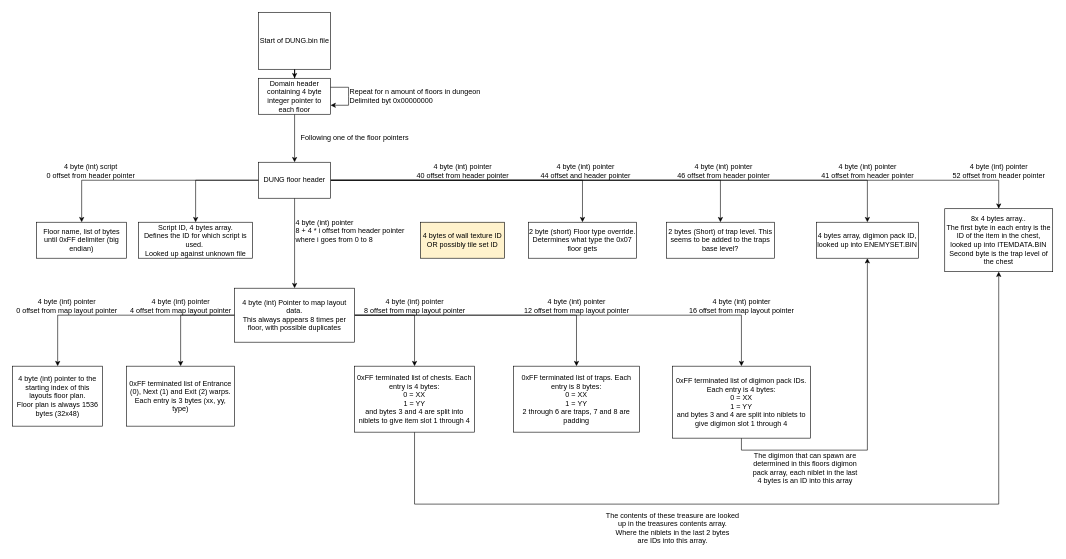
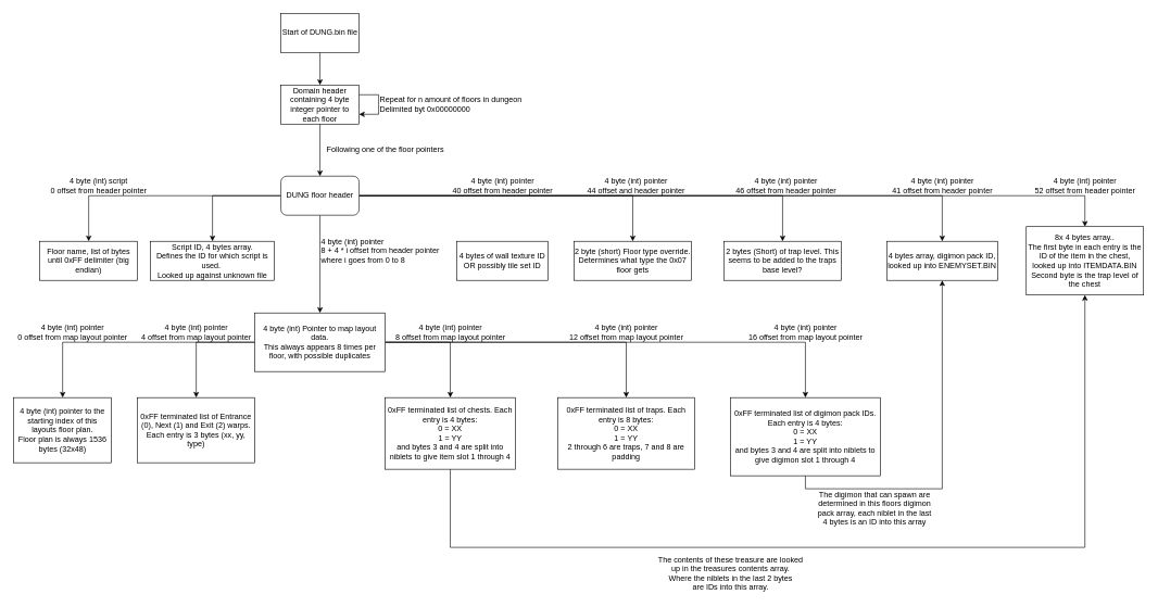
  <mxCell id="0" />
  <mxCell id="1" parent="0" />
  <mxCell id="2" style="edgeStyle=orthogonalEdgeStyle;rounded=0;orthogonalLoop=1;jettySize=auto;html=1;" parent="1" source="3" target="5" edge="1"><mxGeometry relative="1" as="geometry" /></mxCell>
- <mxCell id="3" value="Start of DUNG.bin file" style="rounded=0;whiteSpace=wrap;html=1;" parent="1" vertex="1"><mxGeometry x="430" y="20" width="120" height="95" as="geometry" /></mxCell>
+ <mxCell id="3" value="Start of DUNG.bin file" style="rounded=0;whiteSpace=wrap;html=1;" parent="1" vertex="1"><mxGeometry x="430" y="20" width="120" height="60" as="geometry" /></mxCell>
  <mxCell id="4" style="edgeStyle=orthogonalEdgeStyle;rounded=0;orthogonalLoop=1;jettySize=auto;html=1;exitX=0.5;exitY=1;exitDx=0;exitDy=0;" parent="1" source="5" target="15" edge="1"><mxGeometry relative="1" as="geometry" /></mxCell>
  <mxCell id="5" value="Domain header containing 4 byte integer pointer to each floor" style="rounded=0;whiteSpace=wrap;html=1;" parent="1" vertex="1"><mxGeometry x="430" y="130" width="120" height="60" as="geometry" /></mxCell>
  <mxCell id="6" value="" style="endArrow=classic;html=1;rounded=0;exitX=1;exitY=0.25;exitDx=0;exitDy=0;entryX=1;entryY=0.75;entryDx=0;entryDy=0;" parent="1" source="5" target="5" edge="1"><mxGeometry width="50" height="50" relative="1" as="geometry"><mxPoint x="490" y="350" as="sourcePoint" /><mxPoint x="600" y="190" as="targetPoint" /><Array as="points"><mxPoint x="580" y="145" /><mxPoint x="580" y="160" /><mxPoint x="580" y="175" /></Array></mxGeometry></mxCell>
  <mxCell id="7" value="Repeat for n amount of floors in dungeon&lt;br&gt;Delimited byt 0x00000000" style="text;html=1;align=left;verticalAlign=middle;resizable=0;points=[];autosize=1;strokeColor=none;fillColor=none;" parent="1" vertex="1"><mxGeometry x="580" y="145" width="230" height="30" as="geometry" /></mxCell>
  <mxCell id="8" style="edgeStyle=orthogonalEdgeStyle;rounded=0;orthogonalLoop=1;jettySize=auto;html=1;" parent="1" source="15" target="17" edge="1"><mxGeometry relative="1" as="geometry" /></mxCell>
  <mxCell id="9" style="edgeStyle=orthogonalEdgeStyle;rounded=0;orthogonalLoop=1;jettySize=auto;html=1;exitX=0;exitY=0.5;exitDx=0;exitDy=0;" parent="1" source="15" target="19" edge="1"><mxGeometry relative="1" as="geometry" /></mxCell>
  <mxCell id="10" style="edgeStyle=orthogonalEdgeStyle;rounded=0;orthogonalLoop=1;jettySize=auto;html=1;entryX=0.5;entryY=0;entryDx=0;entryDy=0;" parent="1" source="15" target="25" edge="1"><mxGeometry relative="1" as="geometry" /></mxCell>
  <mxCell id="11" style="edgeStyle=orthogonalEdgeStyle;rounded=0;orthogonalLoop=1;jettySize=auto;html=1;" parent="1" source="15" target="29" edge="1"><mxGeometry relative="1" as="geometry" /></mxCell>
  <mxCell id="12" style="edgeStyle=orthogonalEdgeStyle;rounded=0;orthogonalLoop=1;jettySize=auto;html=1;exitX=1;exitY=0.5;exitDx=0;exitDy=0;" parent="1" source="15" target="31" edge="1"><mxGeometry relative="1" as="geometry" /></mxCell>
  <mxCell id="13" style="edgeStyle=orthogonalEdgeStyle;rounded=0;orthogonalLoop=1;jettySize=auto;html=1;" parent="1" source="15" target="33" edge="1"><mxGeometry relative="1" as="geometry" /></mxCell>
  <mxCell id="14" style="edgeStyle=orthogonalEdgeStyle;rounded=0;orthogonalLoop=1;jettySize=auto;html=1;" parent="1" source="15" target="35" edge="1"><mxGeometry relative="1" as="geometry" /></mxCell>
- <mxCell id="15" value="DUNG floor header" style="rounded=0;whiteSpace=wrap;html=1;" parent="1" vertex="1"><mxGeometry x="430" y="270" width="120" height="60" as="geometry" /></mxCell>
+ <mxCell id="15" value="DUNG floor header" style="whiteSpace=wrap;html=1;rounded=1;" parent="1" vertex="1"><mxGeometry x="430" y="270" width="120" height="60" as="geometry" /></mxCell>
  <mxCell id="16" value="Following one of the floor pointers" style="text;html=1;align=center;verticalAlign=middle;resizable=0;points=[];autosize=1;strokeColor=none;fillColor=none;" parent="1" vertex="1"><mxGeometry x="490" y="220" width="200" height="20" as="geometry" /></mxCell>
  <mxCell id="17" value="Floor name, list of bytes until 0xFF delimiter (big endian)" style="whiteSpace=wrap;html=1;" parent="1" vertex="1"><mxGeometry x="60" y="370" width="150" height="60" as="geometry" /></mxCell>
  <mxCell id="18" value="4 byte (int) script&lt;br&gt;0 offset from header pointer" style="text;html=1;align=center;verticalAlign=middle;resizable=0;points=[];autosize=1;strokeColor=none;fillColor=none;" parent="1" vertex="1"><mxGeometry x="70" y="270" width="160" height="30" as="geometry" /></mxCell>
  <mxCell id="19" value="Script ID, 4 bytes array.&lt;br&gt;Defines the ID for which script is used.&amp;nbsp;&lt;br&gt;Looked up against unknown file" style="whiteSpace=wrap;html=1;" parent="1" vertex="1"><mxGeometry x="230" y="370" width="190" height="60" as="geometry" /></mxCell>
  <mxCell id="20" style="edgeStyle=orthogonalEdgeStyle;rounded=0;orthogonalLoop=1;jettySize=auto;html=1;" parent="1" source="25" target="37" edge="1"><mxGeometry relative="1" as="geometry" /></mxCell>
  <mxCell id="21" style="edgeStyle=orthogonalEdgeStyle;rounded=0;orthogonalLoop=1;jettySize=auto;html=1;exitX=0;exitY=0.5;exitDx=0;exitDy=0;entryX=0.5;entryY=0;entryDx=0;entryDy=0;" parent="1" source="25" target="39" edge="1"><mxGeometry relative="1" as="geometry"><mxPoint x="300" y="590" as="targetPoint" /></mxGeometry></mxCell>
  <mxCell id="22" style="edgeStyle=orthogonalEdgeStyle;rounded=0;orthogonalLoop=1;jettySize=auto;html=1;exitX=1;exitY=0.5;exitDx=0;exitDy=0;" parent="1" source="25" target="42" edge="1"><mxGeometry relative="1" as="geometry" /></mxCell>
  <mxCell id="23" style="edgeStyle=orthogonalEdgeStyle;rounded=0;orthogonalLoop=1;jettySize=auto;html=1;" parent="1" source="25" target="44" edge="1"><mxGeometry relative="1" as="geometry" /></mxCell>
  <mxCell id="24" style="edgeStyle=orthogonalEdgeStyle;rounded=0;orthogonalLoop=1;jettySize=auto;html=1;" parent="1" source="25" target="48" edge="1"><mxGeometry relative="1" as="geometry" /></mxCell>
  <mxCell id="25" value="4 byte (int) Pointer to map layout data.&lt;br&gt;This always appears 8 times per floor, with possible duplicates&lt;br&gt;" style="whiteSpace=wrap;html=1;" parent="1" vertex="1"><mxGeometry x="390" y="480" width="200" height="90" as="geometry" /></mxCell>
  <mxCell id="26" value="4 byte (int) pointer&amp;nbsp;&lt;br&gt;8 + 4 * i offset from header pointer&lt;br&gt;where i goes from 0 to 8" style="text;html=1;align=left;verticalAlign=middle;resizable=0;points=[];autosize=1;strokeColor=none;fillColor=none;" parent="1" vertex="1"><mxGeometry x="490" y="360" width="200" height="50" as="geometry" /></mxCell>
- <mxCell id="27" value="4 bytes of wall texture ID&lt;br&gt;OR possibly tile set ID" style="whiteSpace=wrap;html=1;fillColor=#fff2cc;" parent="1" vertex="1"><mxGeometry x="700" y="370" width="140" height="60" as="geometry" /></mxCell>
+ <mxCell id="27" value="4 bytes of wall texture ID&lt;br&gt;OR possibly tile set ID" style="whiteSpace=wrap;html=1;" parent="1" vertex="1"><mxGeometry x="700" y="370" width="140" height="60" as="geometry" /></mxCell>
  <mxCell id="28" value="4 byte (int) pointer&lt;br&gt;40 offset from header pointer" style="text;html=1;align=center;verticalAlign=middle;resizable=0;points=[];autosize=1;strokeColor=none;fillColor=none;" parent="1" vertex="1"><mxGeometry x="685" y="270" width="170" height="30" as="geometry" /></mxCell>
  <mxCell id="29" value="2 byte (short) Floor type override. Determines what type the 0x07 floor gets" style="whiteSpace=wrap;html=1;" parent="1" vertex="1"><mxGeometry x="880" y="370" width="180" height="60" as="geometry" /></mxCell>
  <mxCell id="30" value="4 byte (int) pointer&lt;br&gt;44 offset and header pointer" style="text;html=1;align=center;verticalAlign=middle;resizable=0;points=[];autosize=1;strokeColor=none;fillColor=none;" parent="1" vertex="1"><mxGeometry x="890" y="270" width="170" height="30" as="geometry" /></mxCell>
  <mxCell id="31" value="2 bytes (Short) of trap level. This seems to be added to the traps base level?" style="whiteSpace=wrap;html=1;" parent="1" vertex="1"><mxGeometry x="1110" y="370" width="180" height="60" as="geometry" /></mxCell>
  <mxCell id="32" value="4 byte (int) pointer&lt;br&gt;46 offset from header pointer" style="text;html=1;align=center;verticalAlign=middle;resizable=0;points=[];autosize=1;strokeColor=none;fillColor=none;" parent="1" vertex="1"><mxGeometry x="1120" y="270" width="170" height="30" as="geometry" /></mxCell>
  <mxCell id="33" value="4 bytes array, digimon pack ID, looked up into ENEMYSET.BIN" style="whiteSpace=wrap;html=1;" parent="1" vertex="1"><mxGeometry x="1360" y="370" width="170" height="60" as="geometry" /></mxCell>
  <mxCell id="34" value="4 byte (int) pointer&lt;br&gt;41 offset from header pointer" style="text;html=1;align=center;verticalAlign=middle;resizable=0;points=[];autosize=1;strokeColor=none;fillColor=none;" parent="1" vertex="1"><mxGeometry x="1360" y="270" width="170" height="30" as="geometry" /></mxCell>
  <mxCell id="35" value="8x 4 bytes array..&lt;br&gt;The first byte in each entry is the ID of the item in the chest, looked up into ITEMDATA.BIN&lt;br&gt;Second byte is the trap level of the chest" style="whiteSpace=wrap;html=1;" parent="1" vertex="1"><mxGeometry x="1574" y="347.5" width="180" height="105" as="geometry" /></mxCell>
  <mxCell id="36" value="4 byte (int) pointer&lt;br&gt;52 offset from header pointer" style="text;html=1;align=center;verticalAlign=middle;resizable=0;points=[];autosize=1;strokeColor=none;fillColor=none;" parent="1" vertex="1"><mxGeometry x="1579" y="270" width="170" height="30" as="geometry" /></mxCell>
  <mxCell id="37" value="4 byte (int) pointer to the starting index of this layouts floor plan.&lt;br&gt;Floor plan is always 1536 bytes (32x48)" style="whiteSpace=wrap;html=1;align=center;" parent="1" vertex="1"><mxGeometry x="20" y="610" width="150" height="100" as="geometry" /></mxCell>
  <mxCell id="38" value="4 byte (int) pointer&lt;br&gt;0 offset from map layout pointer" style="text;html=1;align=center;verticalAlign=middle;resizable=0;points=[];autosize=1;strokeColor=none;fillColor=none;" parent="1" vertex="1"><mxGeometry x="20" y="495" width="180" height="30" as="geometry" /></mxCell>
  <mxCell id="39" value="0xFF terminated list of Entrance (0), Next (1) and Exit (2) warps.&lt;br&gt;Each entry is 3 bytes (xx, yy, type)" style="whiteSpace=wrap;html=1;align=center;" parent="1" vertex="1"><mxGeometry x="210" y="610" width="180" height="100" as="geometry" /></mxCell>
  <mxCell id="40" value="4 byte (int) pointer&lt;br&gt;4 offset from map layout pointer" style="text;html=1;align=center;verticalAlign=middle;resizable=0;points=[];autosize=1;strokeColor=none;fillColor=none;" parent="1" vertex="1"><mxGeometry x="210" y="495" width="180" height="30" as="geometry" /></mxCell>
  <mxCell id="41" style="edgeStyle=orthogonalEdgeStyle;rounded=0;orthogonalLoop=1;jettySize=auto;html=1;entryX=0.5;entryY=1;entryDx=0;entryDy=0;" parent="1" source="42" target="35" edge="1"><mxGeometry relative="1" as="geometry"><Array as="points"><mxPoint x="690" y="840" /><mxPoint x="1664" y="840" /></Array></mxGeometry></mxCell>
  <mxCell id="42" value="0xFF terminated list of chests. Each entry is 4 bytes:&lt;br&gt;0 = XX&lt;br&gt;1 = YY&lt;br&gt;and bytes 3 and 4 are split into niblets to give item slot 1 through 4" style="whiteSpace=wrap;html=1;align=center;" parent="1" vertex="1"><mxGeometry x="590" y="610" width="200" height="110" as="geometry" /></mxCell>
  <mxCell id="43" value="4 byte (int) pointer&lt;br&gt;8 offset from map layout pointer" style="text;html=1;align=center;verticalAlign=middle;resizable=0;points=[];autosize=1;strokeColor=none;fillColor=none;" parent="1" vertex="1"><mxGeometry x="600" y="495" width="180" height="30" as="geometry" /></mxCell>
  <mxCell id="44" value="0xFF terminated list of traps. Each entry is 8 bytes:&lt;br&gt;0 = XX&lt;br&gt;1 = YY&lt;br&gt;2 through 6 are traps, 7 and 8 are padding" style="whiteSpace=wrap;html=1;align=center;" parent="1" vertex="1"><mxGeometry x="855" y="610" width="210" height="110" as="geometry" /></mxCell>
  <mxCell id="45" value="4 byte (int) pointer&lt;br&gt;12 offset from map layout pointer" style="text;html=1;align=center;verticalAlign=middle;resizable=0;points=[];autosize=1;strokeColor=none;fillColor=none;" parent="1" vertex="1"><mxGeometry x="865" y="495" width="190" height="30" as="geometry" /></mxCell>
  <mxCell id="46" value="The contents of these treasure are looked &lt;br&gt;up in the treasures contents array.&lt;br&gt;Where the niblets in the last 2 bytes&lt;br&gt;are IDs into this array.&lt;br&gt;" style="text;html=1;align=center;verticalAlign=middle;resizable=0;points=[];autosize=1;strokeColor=none;fillColor=none;" parent="1" vertex="1"><mxGeometry x="1000" y="850" width="240" height="60" as="geometry" /></mxCell>
  <mxCell id="47" style="edgeStyle=orthogonalEdgeStyle;rounded=0;orthogonalLoop=1;jettySize=auto;html=1;entryX=0.5;entryY=1;entryDx=0;entryDy=0;" parent="1" source="48" target="33" edge="1"><mxGeometry relative="1" as="geometry"><Array as="points"><mxPoint x="1235" y="750" /><mxPoint x="1445" y="750" /></Array></mxGeometry></mxCell>
  <mxCell id="48" value="0xFF terminated list of digimon pack IDs. Each entry is 4 bytes:&lt;br&gt;0 = XX&lt;br&gt;1 = YY&lt;br&gt;and bytes 3 and 4 are split into niblets to give digimon slot 1 through 4" style="whiteSpace=wrap;html=1;align=center;" parent="1" vertex="1"><mxGeometry x="1120" y="610" width="230" height="120" as="geometry" /></mxCell>
  <mxCell id="49" value="4 byte (int) pointer&lt;br&gt;16 offset from map layout pointer" style="text;html=1;align=center;verticalAlign=middle;resizable=0;points=[];autosize=1;strokeColor=none;fillColor=none;" parent="1" vertex="1"><mxGeometry x="1140" y="495" width="190" height="30" as="geometry" /></mxCell>
  <mxCell id="50" value="The digimon that can spawn are&lt;br&gt;determined in this floors digimon&lt;br&gt;pack array, each niblet in the last&lt;br&gt;4 bytes is an ID into this array" style="text;html=1;align=center;verticalAlign=middle;resizable=0;points=[];autosize=1;strokeColor=none;fillColor=none;" parent="1" vertex="1"><mxGeometry x="1246" y="750" width="190" height="60" as="geometry" /></mxCell>
